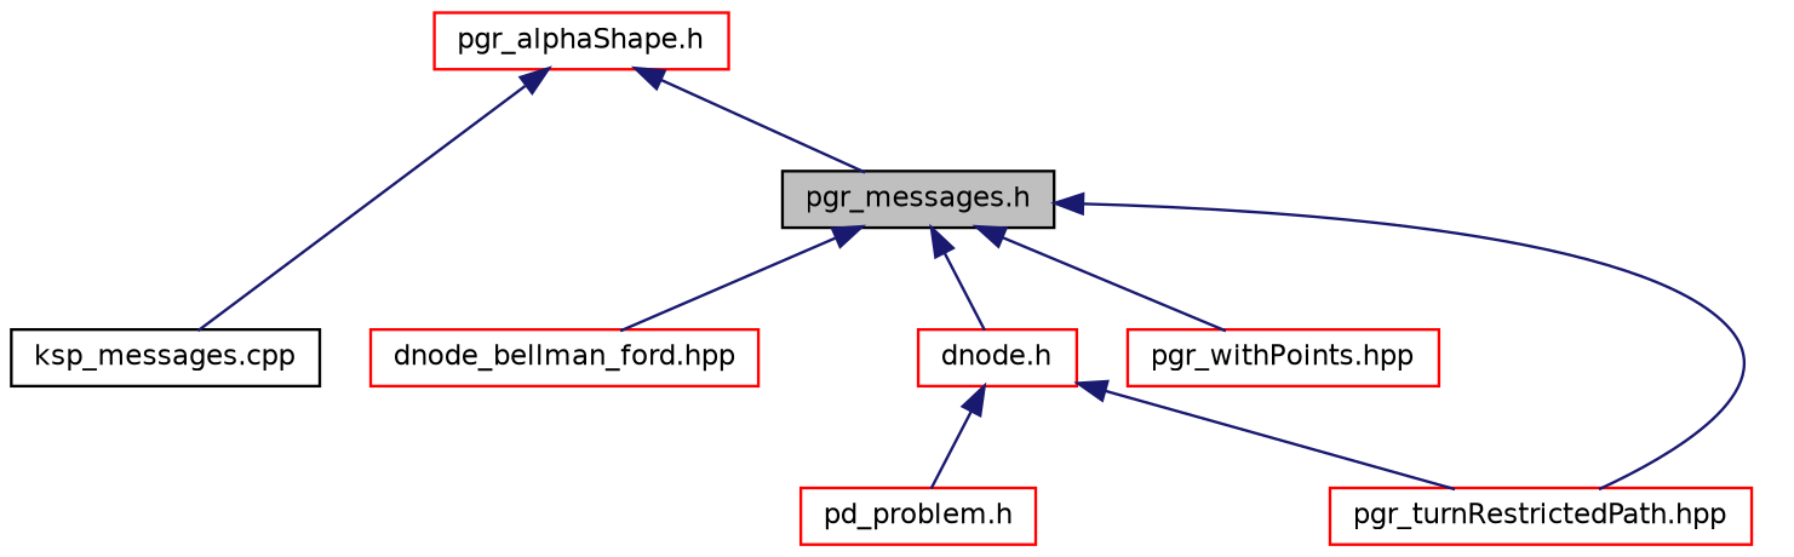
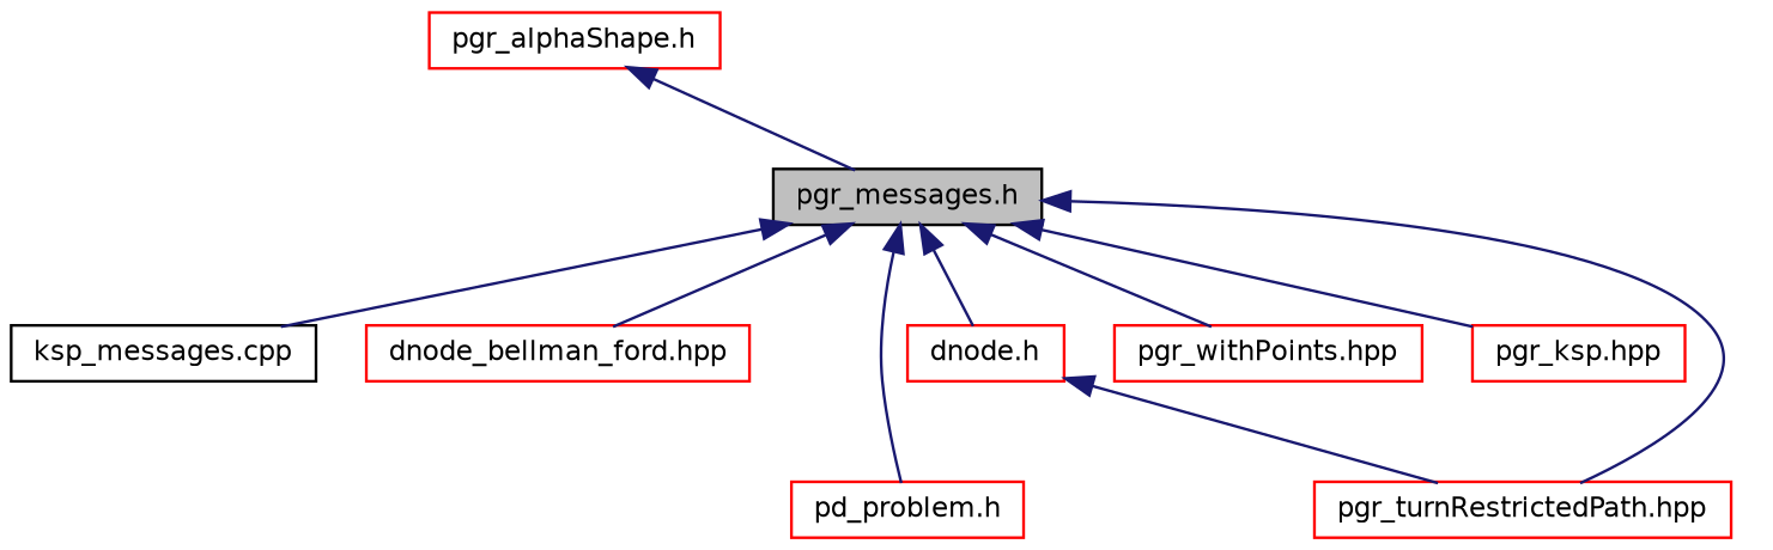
  digraph {
    node [color=red fillcolor=white fontname=Helvetica fontsize=10 shape=record style=filled]
    edge [color=midnightblue dir=back fontname=Helvetica fontsize=10 labelfontname=Helvetica labelfontsize=10 style=solid]
    n1 [color=black fillcolor=grey75 fontcolor=black height=0.2 label="pgr_messages.h" width=0.4]
    n2 [color=black height=0.2 label="ksp_messages.cpp" width=0.4]
    n3 [height=0.2 label="dnode_bellman_ford.hpp" width=0.4]
    n4 [height=0.2 label="dnode.h" width=0.4]
    n5 [height=0.2 label="pd_problem.h" width=0.4]
    n6 [height=0.2 label="pgr_withPoints.hpp" width=0.4]
+   n7 [height=0.2 label="pgr_ksp.hpp" width=0.4]
    n8 [height=0.2 label="pgr_turnRestrictedPath.hpp" width=0.4]
    n9 [height=0.2 label="pgr_alphaShape.h" width=0.4]
-   n9 -> n2
+   n1 -> n2
    n1 -> n3
    n1 -> n4
-   n4 -> n5
+   n1 -> n5
    n1 -> n6
+   n1 -> n7
    n1 -> n8
    n4 -> n8
    n9 -> n1
  }
